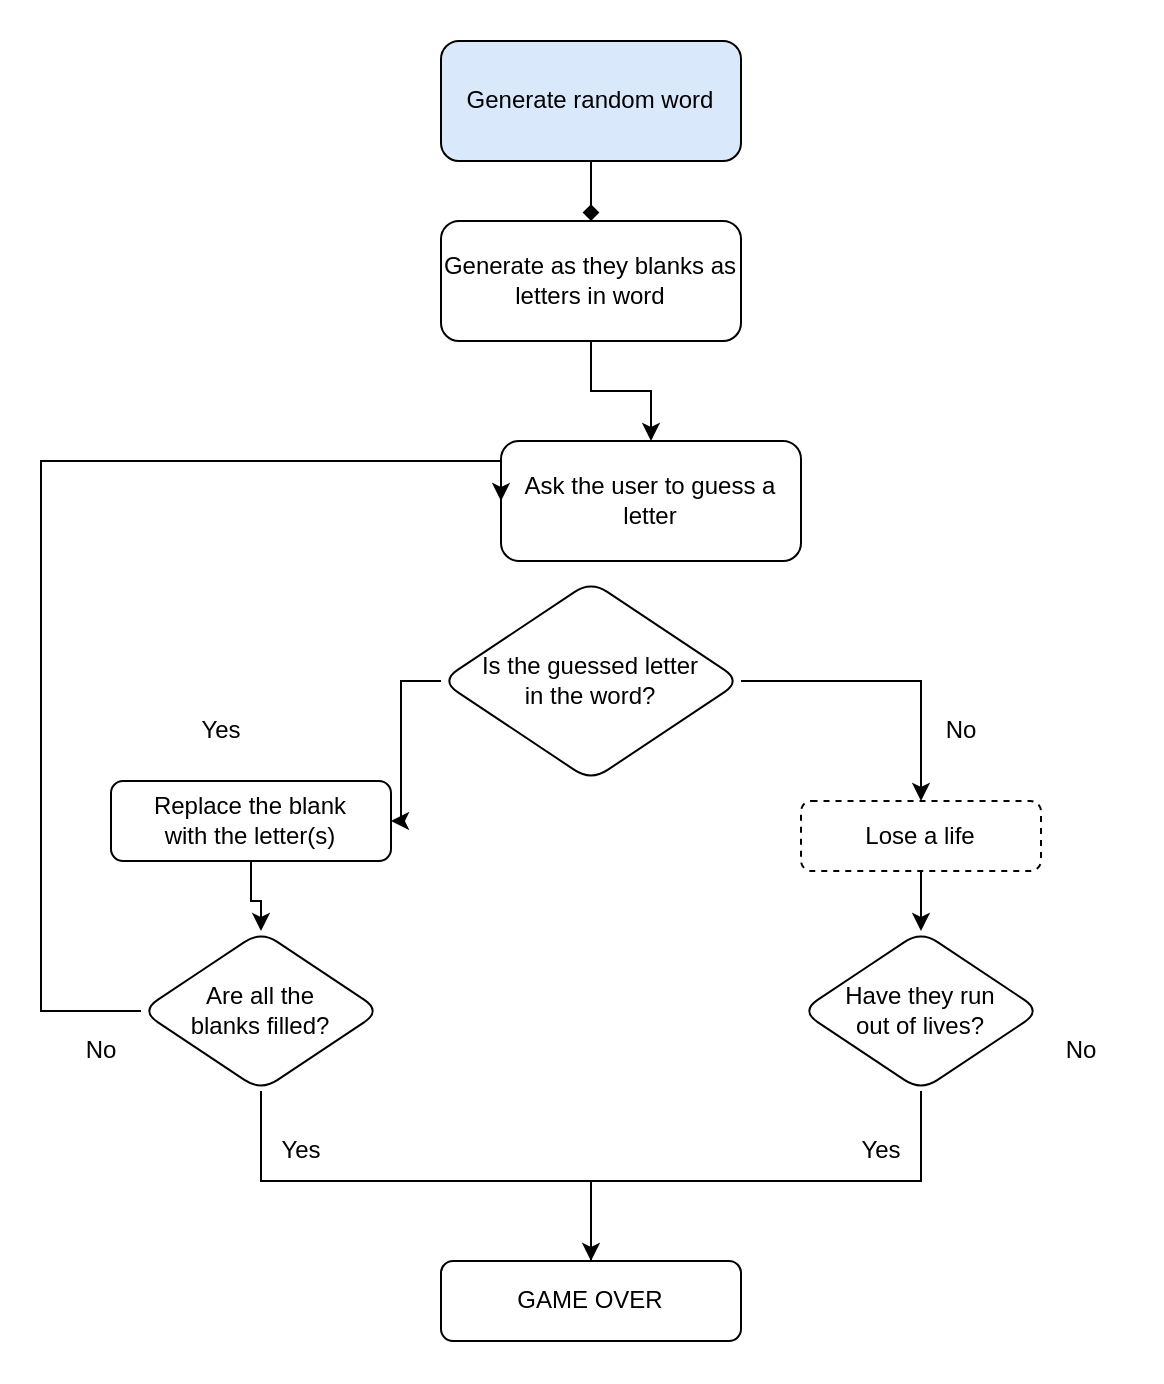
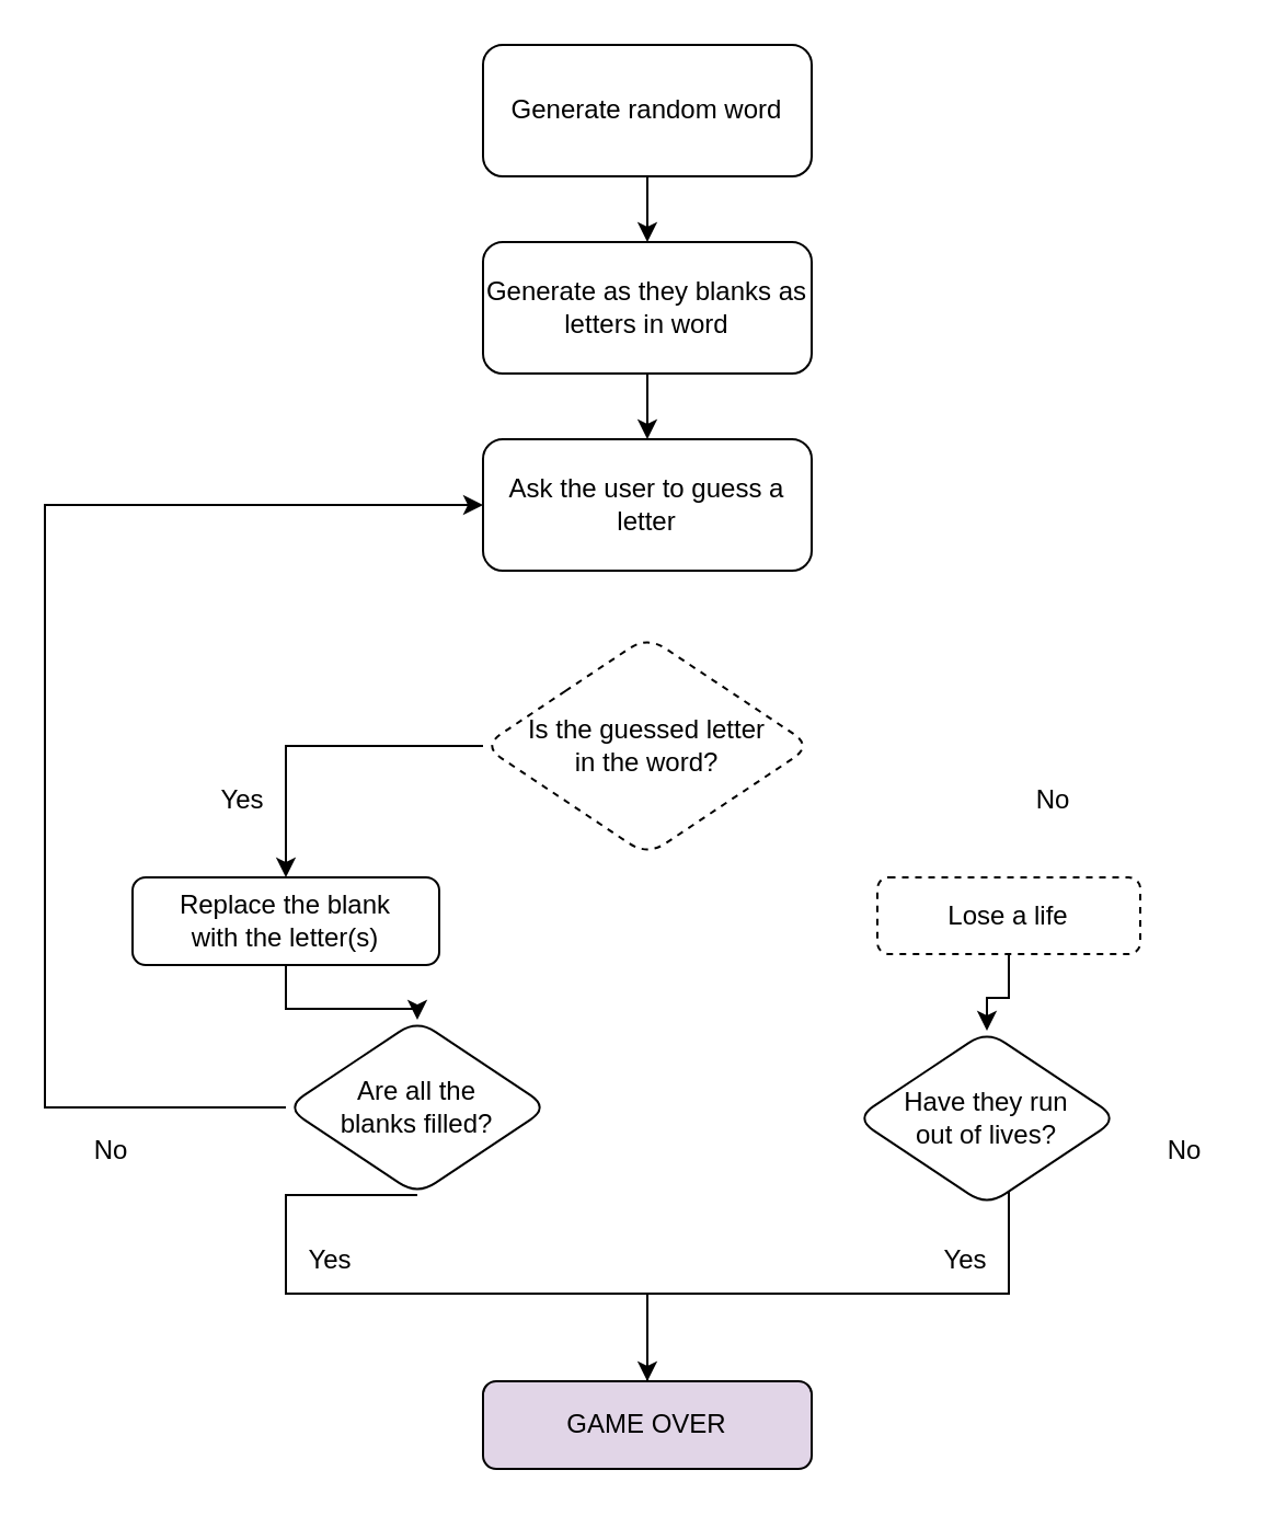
  <mxCell id="0" />
  <mxCell id="1" parent="0" />
- <mxCell id="2" value="" style="edgeStyle=orthogonalEdgeStyle;rounded=0;orthogonalLoop=1;jettySize=auto;html=1;endArrow=diamond;" edge="1" parent="1" source="3" target="5"><mxGeometry relative="1" as="geometry" /></mxCell>
- <mxCell id="3" value="Generate random word" style="whiteSpace=wrap;html=1;rounded=1;glass=0;strokeWidth=1;shadow=0;fillColor=#dae8fc;" vertex="1" parent="1"><mxGeometry x="220" y="20" width="150" height="60" as="geometry" /></mxCell>
+ <mxCell id="2" value="" style="edgeStyle=orthogonalEdgeStyle;rounded=0;orthogonalLoop=1;jettySize=auto;html=1;" edge="1" parent="1" source="3" target="5"><mxGeometry relative="1" as="geometry" /></mxCell>
+ <mxCell id="3" value="Generate random word" style="whiteSpace=wrap;html=1;rounded=1;glass=0;strokeWidth=1;shadow=0;" vertex="1" parent="1"><mxGeometry x="220" y="20" width="150" height="60" as="geometry" /></mxCell>
  <mxCell id="4" value="" style="edgeStyle=orthogonalEdgeStyle;rounded=0;orthogonalLoop=1;jettySize=auto;html=1;" edge="1" parent="1" source="5" target="6"><mxGeometry relative="1" as="geometry" /></mxCell>
  <mxCell id="5" value="Generate as they blanks as letters in word" style="whiteSpace=wrap;html=1;rounded=1;glass=0;strokeWidth=1;shadow=0;" vertex="1" parent="1"><mxGeometry x="220" y="110" width="150" height="60" as="geometry" /></mxCell>
- <mxCell id="6" value="Ask the user to guess a letter" style="whiteSpace=wrap;html=1;rounded=1;glass=0;strokeWidth=1;shadow=0;" vertex="1" parent="1"><mxGeometry x="250" y="220" width="150" height="60" as="geometry" /></mxCell>
- <mxCell id="7" value="" style="edgeStyle=orthogonalEdgeStyle;rounded=0;orthogonalLoop=1;jettySize=auto;html=1;fontFamily=Helvetica;fontSize=12;fontColor=default;" edge="1" parent="1" source="9" target="11"><mxGeometry relative="1" as="geometry" /></mxCell>
+ <mxCell id="6" value="Ask the user to guess a letter" style="whiteSpace=wrap;html=1;rounded=1;glass=0;strokeWidth=1;shadow=0;" vertex="1" parent="1"><mxGeometry x="220" y="200" width="150" height="60" as="geometry" /></mxCell>
  <mxCell id="8" value="" style="edgeStyle=orthogonalEdgeStyle;rounded=0;orthogonalLoop=1;jettySize=auto;html=1;fontFamily=Helvetica;fontSize=12;fontColor=default;" edge="1" parent="1" source="9" target="15"><mxGeometry relative="1" as="geometry" /></mxCell>
- <mxCell id="9" value="Is the guessed letter in the word?" style="rhombus;whiteSpace=wrap;html=1;rounded=1;glass=0;strokeWidth=1;shadow=0;spacingTop=0;spacing=20;" vertex="1" parent="1"><mxGeometry x="220" y="290" width="150" height="100" as="geometry" /></mxCell>
+ <mxCell id="9" value="Is the guessed letter in the word?" style="rhombus;whiteSpace=wrap;html=1;rounded=1;glass=0;strokeWidth=1;shadow=0;spacingTop=0;spacing=20;dashed=1;" vertex="1" parent="1"><mxGeometry x="220" y="290" width="150" height="100" as="geometry" /></mxCell>
  <mxCell id="10" value="" style="edgeStyle=orthogonalEdgeStyle;rounded=0;orthogonalLoop=1;jettySize=auto;html=1;fontFamily=Helvetica;fontSize=12;fontColor=default;" edge="1" parent="1" source="11" target="13"><mxGeometry relative="1" as="geometry" /></mxCell>
  <mxCell id="11" value="Lose a life" style="whiteSpace=wrap;html=1;rounded=1;glass=0;strokeWidth=1;shadow=0;spacingTop=0;spacing=20;dashed=1;" vertex="1" parent="1"><mxGeometry x="400" y="400" width="120" height="35" as="geometry" /></mxCell>
  <mxCell id="12" style="edgeStyle=orthogonalEdgeStyle;rounded=0;orthogonalLoop=1;jettySize=auto;html=1;entryX=0.5;entryY=0;entryDx=0;entryDy=0;fontFamily=Helvetica;fontSize=12;fontColor=default;" edge="1" parent="1" source="13"><mxGeometry relative="1" as="geometry"><mxPoint x="295" y="640" as="targetPoint" /><Array as="points"><mxPoint x="460" y="590" /><mxPoint x="295" y="590" /></Array></mxGeometry></mxCell>
- <mxCell id="13" value="Have they run out of lives?" style="rhombus;whiteSpace=wrap;html=1;rounded=1;glass=0;strokeWidth=1;shadow=0;spacingTop=0;spacing=20;" vertex="1" parent="1"><mxGeometry x="400" y="465" width="120" height="80" as="geometry" /></mxCell>
+ <mxCell id="13" value="Have they run out of lives?" style="rhombus;whiteSpace=wrap;html=1;rounded=1;glass=0;strokeWidth=1;shadow=0;spacingTop=0;spacing=20;" vertex="1" parent="1"><mxGeometry x="390" y="470" width="120" height="80" as="geometry" /></mxCell>
  <mxCell id="14" value="No" style="text;html=1;align=center;verticalAlign=middle;resizable=0;points=[];autosize=1;strokeColor=none;fillColor=none;fontFamily=Helvetica;fontSize=12;fontColor=default;" vertex="1" parent="1"><mxGeometry x="460" y="350" width="40" height="30" as="geometry" /></mxCell>
- <mxCell id="15" value="Replace the blank with the letter(s)" style="whiteSpace=wrap;html=1;rounded=1;glass=0;strokeWidth=1;shadow=0;spacingTop=0;spacing=20;" vertex="1" parent="1"><mxGeometry x="55" y="390" width="140" height="40" as="geometry" /></mxCell>
+ <mxCell id="15" value="Replace the blank with the letter(s)" style="whiteSpace=wrap;html=1;rounded=1;glass=0;strokeWidth=1;shadow=0;spacingTop=0;spacing=20;" vertex="1" parent="1"><mxGeometry x="60" y="400" width="140" height="40" as="geometry" /></mxCell>
  <mxCell id="16" value="" style="edgeStyle=orthogonalEdgeStyle;rounded=0;orthogonalLoop=1;jettySize=auto;html=1;fontFamily=Helvetica;fontSize=12;fontColor=default;" edge="1" parent="1" source="15" target="18"><mxGeometry relative="1" as="geometry"><mxPoint x="130" y="440" as="sourcePoint" /><mxPoint x="130" y="520" as="targetPoint" /></mxGeometry></mxCell>
  <mxCell id="17" style="edgeStyle=orthogonalEdgeStyle;rounded=0;orthogonalLoop=1;jettySize=auto;html=1;entryX=0;entryY=0.5;entryDx=0;entryDy=0;fontFamily=Helvetica;fontSize=12;fontColor=default;" edge="1" parent="1" source="18" target="6"><mxGeometry relative="1" as="geometry"><Array as="points"><mxPoint x="20" y="505" /><mxPoint x="20" y="230" /></Array></mxGeometry></mxCell>
- <mxCell id="18" value="Are all the blanks filled?" style="rhombus;whiteSpace=wrap;html=1;rounded=1;glass=0;strokeWidth=1;shadow=0;spacingTop=0;spacing=20;" vertex="1" parent="1"><mxGeometry x="70" y="465" width="120" height="80" as="geometry" /></mxCell>
+ <mxCell id="18" value="Are all the blanks filled?" style="rhombus;whiteSpace=wrap;html=1;rounded=1;glass=0;strokeWidth=1;shadow=0;spacingTop=0;spacing=20;" vertex="1" parent="1"><mxGeometry x="130" y="465" width="120" height="80" as="geometry" /></mxCell>
  <mxCell id="19" value="Yes" style="text;html=1;align=center;verticalAlign=middle;resizable=0;points=[];autosize=1;strokeColor=none;fillColor=none;fontFamily=Helvetica;fontSize=12;fontColor=default;" vertex="1" parent="1"><mxGeometry x="90" y="350" width="40" height="30" as="geometry" /></mxCell>
  <mxCell id="20" value="No" style="text;html=1;align=center;verticalAlign=middle;resizable=0;points=[];autosize=1;strokeColor=none;fillColor=none;fontFamily=Helvetica;fontSize=12;fontColor=default;" vertex="1" parent="1"><mxGeometry x="520" y="510" width="40" height="30" as="geometry" /></mxCell>
  <mxCell id="21" value="No" style="text;html=1;align=center;verticalAlign=middle;resizable=0;points=[];autosize=1;strokeColor=none;fillColor=none;fontFamily=Helvetica;fontSize=12;fontColor=default;" vertex="1" parent="1"><mxGeometry x="30" y="510" width="40" height="30" as="geometry" /></mxCell>
  <mxCell id="22" value="Yes" style="text;html=1;align=center;verticalAlign=middle;resizable=0;points=[];autosize=1;strokeColor=none;fillColor=none;fontFamily=Helvetica;fontSize=12;fontColor=default;" vertex="1" parent="1"><mxGeometry x="420" y="560" width="40" height="30" as="geometry" /></mxCell>
  <mxCell id="23" value="Yes" style="text;html=1;align=center;verticalAlign=middle;resizable=0;points=[];autosize=1;strokeColor=none;fillColor=none;fontFamily=Helvetica;fontSize=12;fontColor=default;" vertex="1" parent="1"><mxGeometry x="130" y="560" width="40" height="30" as="geometry" /></mxCell>
  <mxCell id="24" value="" style="edgeStyle=orthogonalEdgeStyle;rounded=0;orthogonalLoop=1;jettySize=auto;html=1;fontFamily=Helvetica;fontSize=12;fontColor=default;exitX=0.5;exitY=1;exitDx=0;exitDy=0;entryX=0.5;entryY=0;entryDx=0;entryDy=0;" edge="1" parent="1" source="18" target="25"><mxGeometry relative="1" as="geometry"><mxPoint x="295" y="640" as="targetPoint" /><mxPoint x="130" y="545" as="sourcePoint" /><Array as="points"><mxPoint x="130" y="590" /><mxPoint x="295" y="590" /></Array></mxGeometry></mxCell>
- <mxCell id="25" value="GAME OVER" style="whiteSpace=wrap;html=1;rounded=1;glass=0;strokeWidth=1;shadow=0;" vertex="1" parent="1"><mxGeometry x="220" y="630" width="150" height="40" as="geometry" /></mxCell>
+ <mxCell id="25" value="GAME OVER" style="whiteSpace=wrap;html=1;rounded=1;glass=0;strokeWidth=1;shadow=0;fillColor=#e1d5e7;" vertex="1" parent="1"><mxGeometry x="220" y="630" width="150" height="40" as="geometry" /></mxCell>
